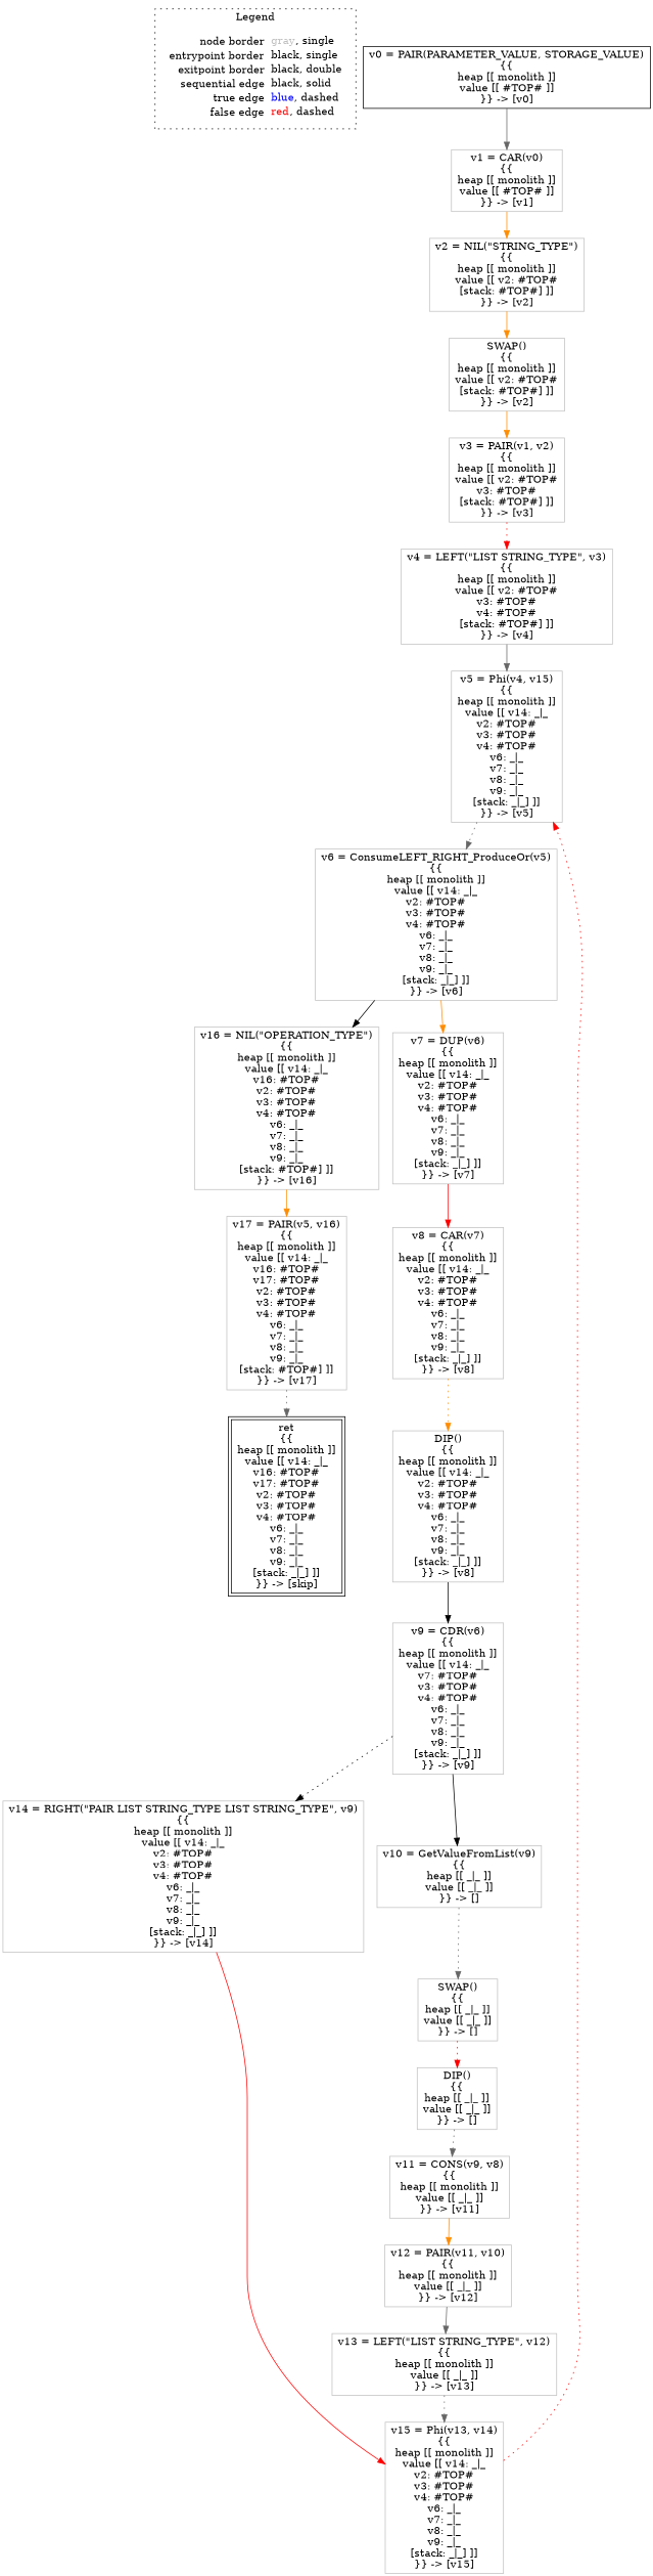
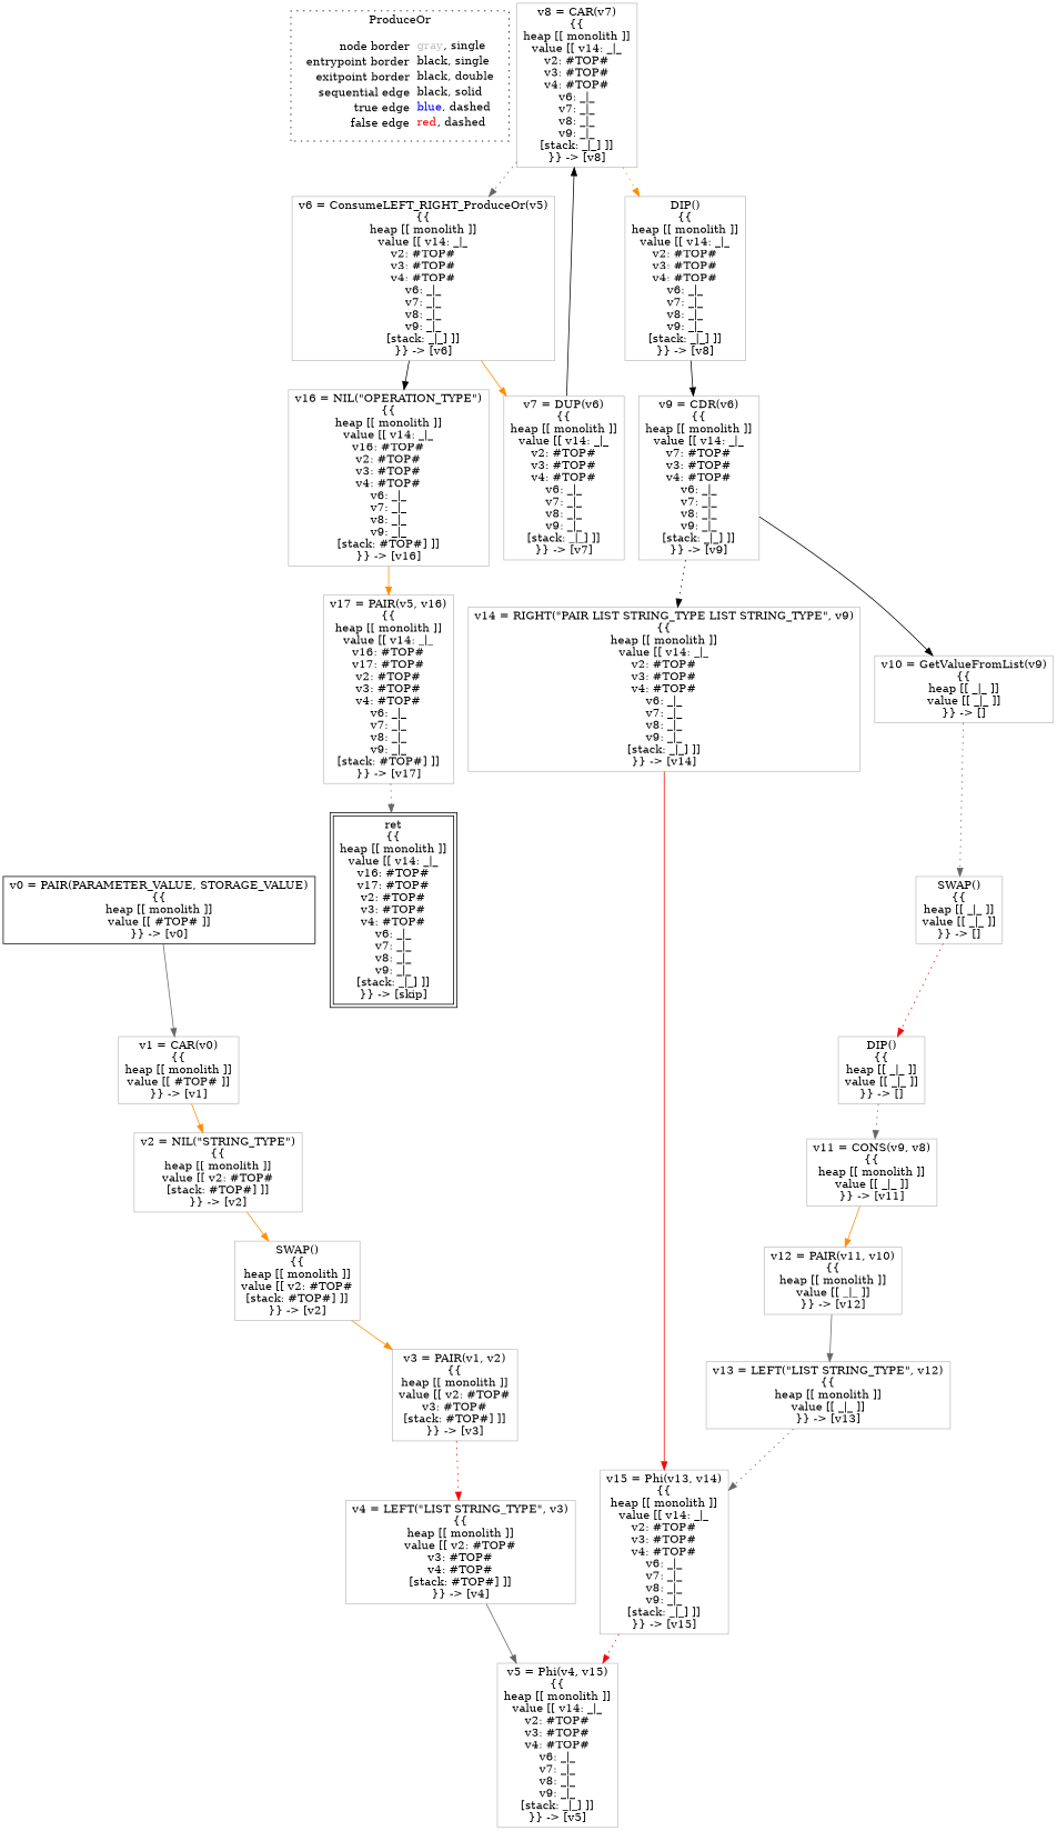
  digraph {
    node [shape=rect color=gray]
    edge [color=gray40 style=solid]
    n1 [label=<<table border="0" cellpadding="2" cellspacing="0" cellborder="0"><tr><td align="right">node border&nbsp;</td><td align="left"><font color="gray">gray</font>, single</td></tr><tr><td align="right">entrypoint border&nbsp;</td><td align="left"><font color="black">black</font>, single</td></tr><tr><td align="right">exitpoint border&nbsp;</td><td align="left"><font color="black">black</font>, double</td></tr><tr><td align="right">sequential edge&nbsp;</td><td align="left"><font color="black">black</font>, solid</td></tr><tr><td align="right">true edge&nbsp;</td><td align="left"><font color="blue">blue</font>, dashed</td></tr><tr><td align="right">false edge&nbsp;</td><td align="left"><font color="red">red</font>, dashed</td></tr></table>> shape=plaintext color=""]
    n2 [color=black label=<v0 = PAIR(PARAMETER_VALUE, STORAGE_VALUE)<BR/>{{<BR/>heap [[ monolith ]]<BR/>value [[ #TOP# ]]<BR/>}} -&gt; [v0]>]
    n3 [label=<v1 = CAR(v0)<BR/>{{<BR/>heap [[ monolith ]]<BR/>value [[ #TOP# ]]<BR/>}} -&gt; [v1]>]
    n4 [label=<v2 = NIL(&quot;STRING_TYPE&quot;)<BR/>{{<BR/>heap [[ monolith ]]<BR/>value [[ v2: #TOP#<BR/>[stack: #TOP#] ]]<BR/>}} -&gt; [v2]>]
    n5 [label=<v3 = PAIR(v1, v2)<BR/>{{<BR/>heap [[ monolith ]]<BR/>value [[ v2: #TOP#<BR/>v3: #TOP#<BR/>[stack: #TOP#] ]]<BR/>}} -&gt; [v3]>]
    n6 [label=<v4 = LEFT(&quot;LIST STRING_TYPE&quot;, v3)<BR/>{{<BR/>heap [[ monolith ]]<BR/>value [[ v2: #TOP#<BR/>v3: #TOP#<BR/>v4: #TOP#<BR/>[stack: #TOP#] ]]<BR/>}} -&gt; [v4]>]
    n7 [label=<v5 = Phi(v4, v15)<BR/>{{<BR/>heap [[ monolith ]]<BR/>value [[ v14: _|_<BR/>v2: #TOP#<BR/>v3: #TOP#<BR/>v4: #TOP#<BR/>v6: _|_<BR/>v7: _|_<BR/>v8: _|_<BR/>v9: _|_<BR/>[stack: _|_] ]]<BR/>}} -&gt; [v5]>]
    n8 [label=<v6 = ConsumeLEFT_RIGHT_ProduceOr(v5)<BR/>{{<BR/>heap [[ monolith ]]<BR/>value [[ v14: _|_<BR/>v2: #TOP#<BR/>v3: #TOP#<BR/>v4: #TOP#<BR/>v6: _|_<BR/>v7: _|_<BR/>v8: _|_<BR/>v9: _|_<BR/>[stack: _|_] ]]<BR/>}} -&gt; [v6]>]
    n9 [label=<v15 = Phi(v13, v14)<BR/>{{<BR/>heap [[ monolith ]]<BR/>value [[ v14: _|_<BR/>v2: #TOP#<BR/>v3: #TOP#<BR/>v4: #TOP#<BR/>v6: _|_<BR/>v7: _|_<BR/>v8: _|_<BR/>v9: _|_<BR/>[stack: _|_] ]]<BR/>}} -&gt; [v15]>]
    n10 [label=<v16 = NIL(&quot;OPERATION_TYPE&quot;)<BR/>{{<BR/>heap [[ monolith ]]<BR/>value [[ v14: _|_<BR/>v16: #TOP#<BR/>v2: #TOP#<BR/>v3: #TOP#<BR/>v4: #TOP#<BR/>v6: _|_<BR/>v7: _|_<BR/>v8: _|_<BR/>v9: _|_<BR/>[stack: #TOP#] ]]<BR/>}} -&gt; [v16]>]
    n11 [label=<v17 = PAIR(v5, v16)<BR/>{{<BR/>heap [[ monolith ]]<BR/>value [[ v14: _|_<BR/>v16: #TOP#<BR/>v17: #TOP#<BR/>v2: #TOP#<BR/>v3: #TOP#<BR/>v4: #TOP#<BR/>v6: _|_<BR/>v7: _|_<BR/>v8: _|_<BR/>v9: _|_<BR/>[stack: #TOP#] ]]<BR/>}} -&gt; [v17]>]
    n12 [color=black label=<ret<BR/>{{<BR/>heap [[ monolith ]]<BR/>value [[ v14: _|_<BR/>v16: #TOP#<BR/>v17: #TOP#<BR/>v2: #TOP#<BR/>v3: #TOP#<BR/>v4: #TOP#<BR/>v6: _|_<BR/>v7: _|_<BR/>v8: _|_<BR/>v9: _|_<BR/>[stack: _|_] ]]<BR/>}} -&gt; [skip]> peripheries=2]
    n13 [label=<v8 = CAR(v7)<BR/>{{<BR/>heap [[ monolith ]]<BR/>value [[ v14: _|_<BR/>v2: #TOP#<BR/>v3: #TOP#<BR/>v4: #TOP#<BR/>v6: _|_<BR/>v7: _|_<BR/>v8: _|_<BR/>v9: _|_<BR/>[stack: _|_] ]]<BR/>}} -&gt; [v8]>]
    n14 [label=<DIP()<BR/>{{<BR/>heap [[ monolith ]]<BR/>value [[ v14: _|_<BR/>v2: #TOP#<BR/>v3: #TOP#<BR/>v4: #TOP#<BR/>v6: _|_<BR/>v7: _|_<BR/>v8: _|_<BR/>v9: _|_<BR/>[stack: _|_] ]]<BR/>}} -&gt; [v8]>]
    n15 [label=<v9 = CDR(v6)<BR/>{{<BR/>heap [[ monolith ]]<BR/>value [[ v14: _|_<BR/>v7: #TOP#<BR/>v3: #TOP#<BR/>v4: #TOP#<BR/>v6: _|_<BR/>v7: _|_<BR/>v8: _|_<BR/>v9: _|_<BR/>[stack: _|_] ]]<BR/>}} -&gt; [v9]>]
    n16 [label=<v7 = DUP(v6)<BR/>{{<BR/>heap [[ monolith ]]<BR/>value [[ v14: _|_<BR/>v2: #TOP#<BR/>v3: #TOP#<BR/>v4: #TOP#<BR/>v6: _|_<BR/>v7: _|_<BR/>v8: _|_<BR/>v9: _|_<BR/>[stack: _|_] ]]<BR/>}} -&gt; [v7]>]
    n17 [label=<v14 = RIGHT(&quot;PAIR LIST STRING_TYPE LIST STRING_TYPE&quot;, v9)<BR/>{{<BR/>heap [[ monolith ]]<BR/>value [[ v14: _|_<BR/>v2: #TOP#<BR/>v3: #TOP#<BR/>v4: #TOP#<BR/>v6: _|_<BR/>v7: _|_<BR/>v8: _|_<BR/>v9: _|_<BR/>[stack: _|_] ]]<BR/>}} -&gt; [v14]>]
    n18 [label=<v10 = GetValueFromList(v9)<BR/>{{<BR/>heap [[ _|_ ]]<BR/>value [[ _|_ ]]<BR/>}} -&gt; []>]
    n19 [label=<SWAP()<BR/>{{<BR/>heap [[ _|_ ]]<BR/>value [[ _|_ ]]<BR/>}} -&gt; []>]
    n20 [label=<v11 = CONS(v9, v8)<BR/>{{<BR/>heap [[ monolith ]]<BR/>value [[ _|_ ]]<BR/>}} -&gt; [v11]>]
    n21 [label=<v12 = PAIR(v11, v10)<BR/>{{<BR/>heap [[ monolith ]]<BR/>value [[ _|_ ]]<BR/>}} -&gt; [v12]>]
    n22 [label=<v13 = LEFT(&quot;LIST STRING_TYPE&quot;, v12)<BR/>{{<BR/>heap [[ monolith ]]<BR/>value [[ _|_ ]]<BR/>}} -&gt; [v13]>]
    n23 [label=<DIP()<BR/>{{<BR/>heap [[ _|_ ]]<BR/>value [[ _|_ ]]<BR/>}} -&gt; []>]
    n24 [label=<SWAP()<BR/>{{<BR/>heap [[ monolith ]]<BR/>value [[ v2: #TOP#<BR/>[stack: #TOP#] ]]<BR/>}} -&gt; [v2]>]
    subgraph cluster_1 {
-     label=Legend
+     label=ProduceOr
      style=dotted
      n1
    }
    n2 -> n3
    n3 -> n4 [color=darkorange]
    n4 -> n24 [color=darkorange]
    n5 -> n6 [color=red style=dotted]
    n6 -> n7
-   n7 -> n8 [style=dotted]
+   n13 -> n8 [style=dotted]
    n8 -> n10 [color=black]
    n8 -> n16 [color=darkorange]
    n9 -> n7 [color=red style=dotted]
    n10 -> n11 [color=darkorange]
    n11 -> n12 [style=dotted]
    n13 -> n14 [color=darkorange style=dotted]
    n14 -> n15 [color=black]
    n15 -> n17 [color=black style=dotted]
    n15 -> n18 [color=black]
-   n16 -> n13 [color=red]
+   n16 -> n13 [color=black]
    n17 -> n9 [color=red]
    n18 -> n19 [style=dotted]
    n19 -> n23 [color=red style=dotted]
    n20 -> n21 [color=darkorange]
    n21 -> n22
    n22 -> n9 [style=dotted]
    n23 -> n20 [style=dotted]
    n24 -> n5 [color=darkorange]
  }
